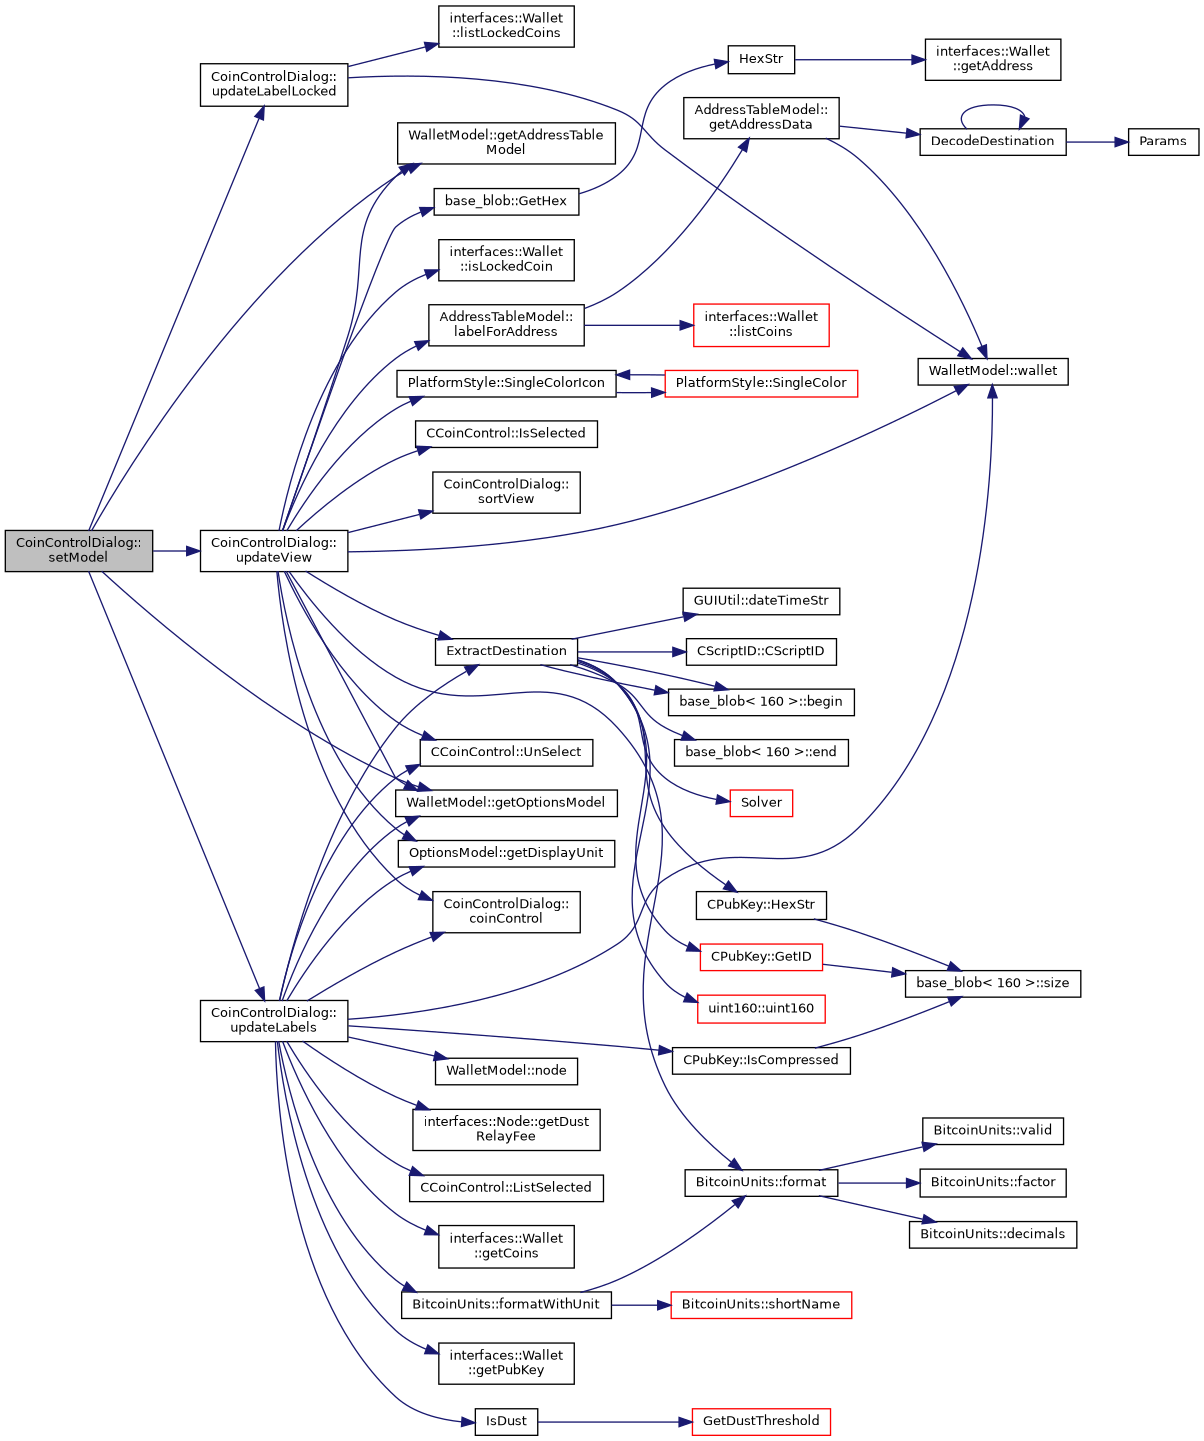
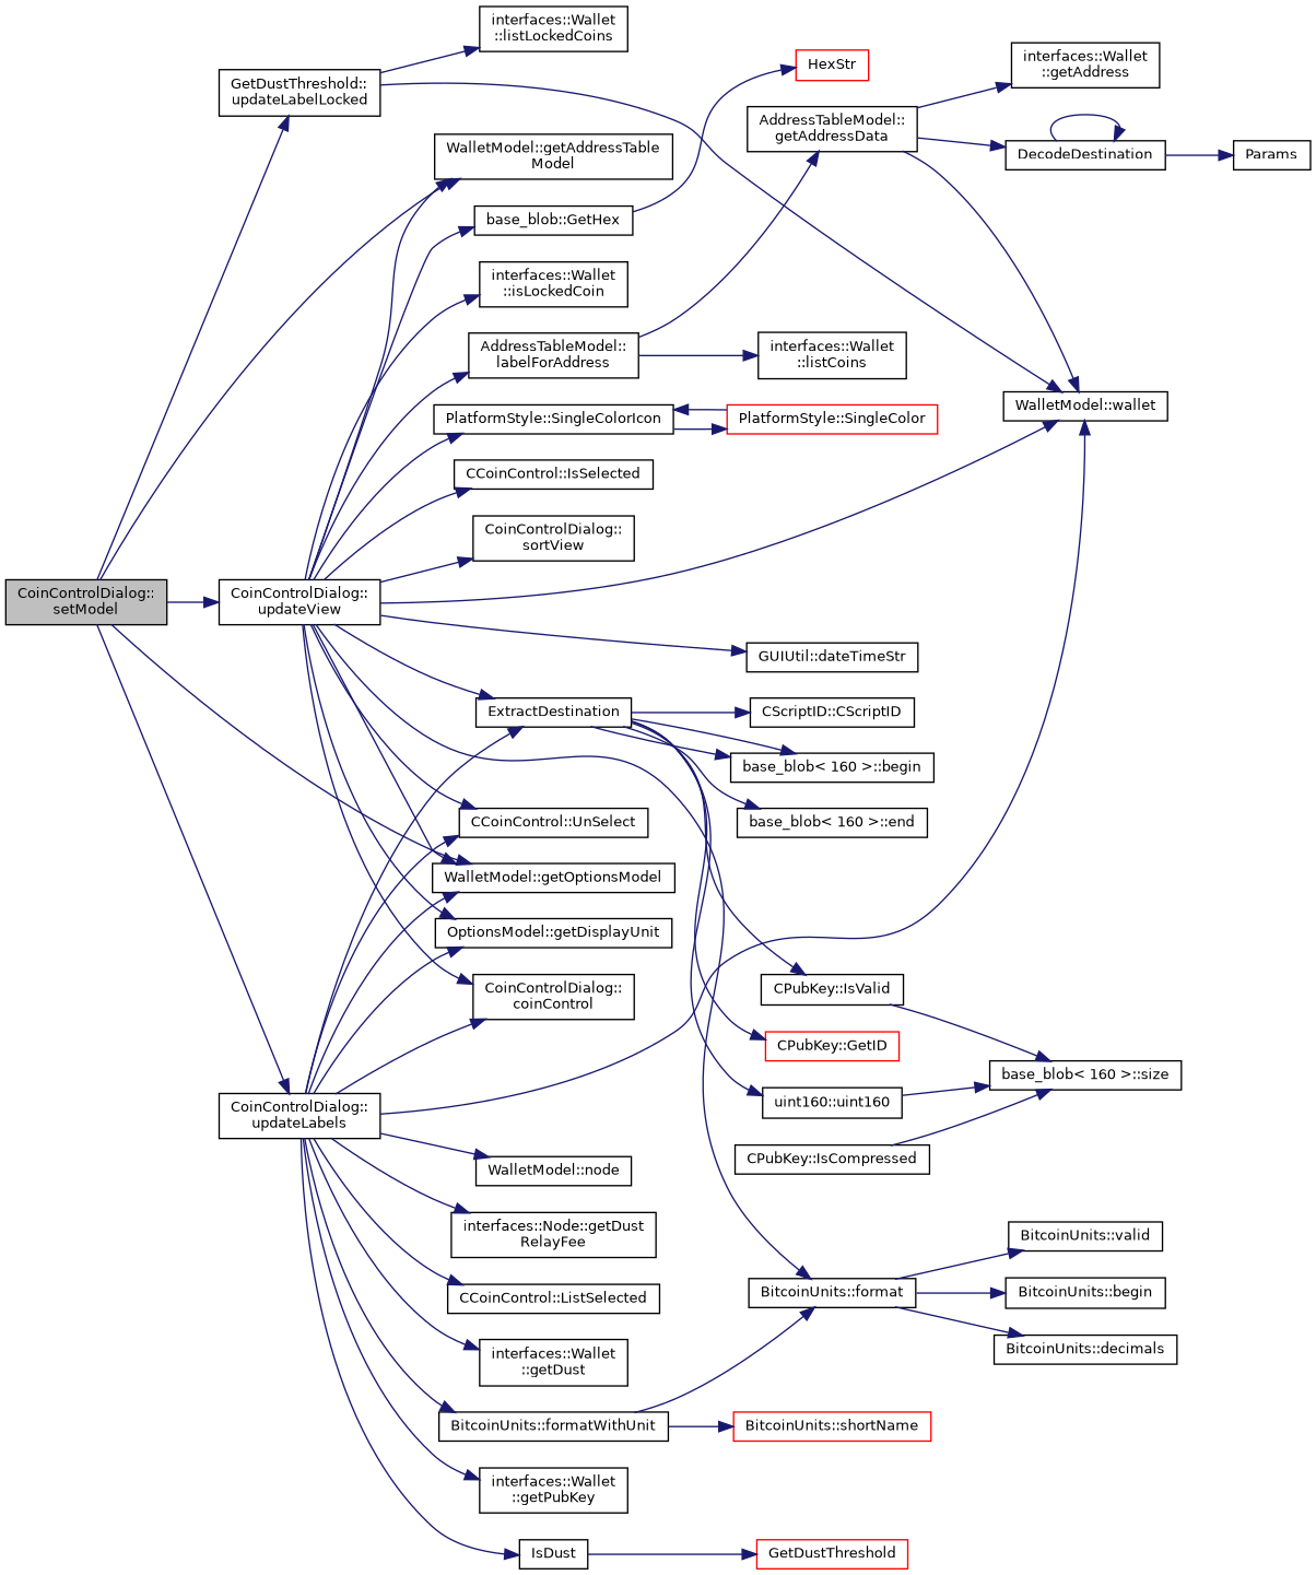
  digraph {
    rankdir=LR
    node [color=black fillcolor=white fontname=Helvetica fontsize=10 shape=record style=filled]
    edge [color=midnightblue fontname=Helvetica fontsize=10 labelfontname=Helvetica labelfontsize=10 style=solid]
    n1 [fillcolor=grey75 fontcolor=black height=0.2 label="CoinControlDialog::\lsetModel" width=0.4]
    n2 [height=0.2 label="WalletModel::getOptionsModel" width=0.4]
    n3 [height=0.2 label="WalletModel::getAddressTable\lModel" width=0.4]
    n4 [height=0.2 label="CoinControlDialog::\lupdateView" width=0.4]
-   n5 [height=0.2 label="CoinControlDialog::\lupdateLabelLocked" width=0.4]
+   n5 [height=0.2 label="GetDustThreshold::\lupdateLabelLocked" width=0.4]
    n6 [height=0.2 label="CoinControlDialog::\lupdateLabels" width=0.4]
    n7 [height=0.2 label="OptionsModel::getDisplayUnit" width=0.4]
    n8 [height=0.2 label="WalletModel::wallet" width=0.4]
    n9 [height=0.2 label="AddressTableModel::\llabelForAddress" width=0.4]
    n10 [height=0.2 label=ExtractDestination width=0.4]
    n11 [height=0.2 label="BitcoinUnits::format" width=0.4]
    n12 [height=0.2 label="GUIUtil::dateTimeStr" width=0.4]
    n13 [height=0.2 label="base_blob::GetHex" width=0.4]
    n14 [height=0.2 label="interfaces::Wallet\l::isLockedCoin" width=0.4]
    n15 [height=0.2 label="CoinControlDialog::\lcoinControl" width=0.4]
    n16 [height=0.2 label="CCoinControl::UnSelect" width=0.4]
    n17 [height=0.2 label="PlatformStyle::SingleColorIcon" width=0.4]
    n18 [height=0.2 label="CCoinControl::IsSelected" width=0.4]
    n19 [height=0.2 label="CoinControlDialog::\lsortView" width=0.4]
    n20 [height=0.2 label="interfaces::Wallet\l::listLockedCoins" width=0.4]
    n21 [height=0.2 label=IsDust width=0.4]
    n22 [height=0.2 label="WalletModel::node" width=0.4]
    n23 [height=0.2 label="interfaces::Node::getDust\lRelayFee" width=0.4]
    n24 [height=0.2 label="CCoinControl::ListSelected" width=0.4]
-   n25 [height=0.2 label="interfaces::Wallet\l::getCoins" width=0.4]
+   n25 [height=0.2 label="interfaces::Wallet\l::getDust" width=0.4]
    n26 [height=0.2 label="interfaces::Wallet\l::getPubKey" width=0.4]
    n27 [height=0.2 label="CPubKey::IsCompressed" width=0.4]
    n28 [height=0.2 label="BitcoinUnits::formatWithUnit" width=0.4]
-   n29 [color=red height=0.2 label="interfaces::Wallet\l::listCoins" width=0.4]
+   n29 [height=0.2 label="interfaces::Wallet\l::listCoins" width=0.4]
    n30 [height=0.2 label="AddressTableModel::\lgetAddressData" width=0.4]
-   n31 [color=red height=0.2 label=Solver width=0.4]
-   n32 [height=0.2 label="CPubKey::HexStr" width=0.4]
+   n32 [height=0.2 label="CPubKey::IsValid" width=0.4]
    n33 [color=red height=0.2 label="CPubKey::GetID" width=0.4]
-   n34 [color=red height=0.2 label="uint160::uint160" width=0.4]
+   n34 [height=0.2 label="uint160::uint160" width=0.4]
    n35 [height=0.2 label="CScriptID::CScriptID" width=0.4]
    n36 [height=0.2 label="base_blob\< 160 \>::begin" width=0.4]
    n37 [height=0.2 label="base_blob\< 160 \>::end" width=0.4]
    n38 [height=0.2 label="BitcoinUnits::valid" width=0.4]
-   n39 [height=0.2 label="BitcoinUnits::factor" width=0.4]
+   n39 [height=0.2 label="BitcoinUnits::begin" width=0.4]
    n40 [height=0.2 label="BitcoinUnits::decimals" width=0.4]
-   n41 [height=0.2 label=HexStr width=0.4]
+   n41 [color=red height=0.2 label=HexStr width=0.4]
    n42 [color=red height=0.2 label="PlatformStyle::SingleColor" width=0.4]
    n43 [height=0.2 label=Params width=0.4]
    n44 [height=0.2 label=DecodeDestination width=0.4]
    n45 [height=0.2 label="interfaces::Wallet\l::getAddress" width=0.4]
    n46 [height=0.2 label="base_blob\< 160 \>::size" width=0.4]
    n47 [color=red height=0.2 label=GetDustThreshold width=0.4]
    n48 [color=red height=0.2 label="BitcoinUnits::shortName" width=0.4]
    n1 -> n2
    n1 -> n3
    n1 -> n4
    n1 -> n5
    n1 -> n6
    n4 -> n2
    n4 -> n3
    n4 -> n7
    n4 -> n8
    n4 -> n9
    n4 -> n10
    n4 -> n11
-   n10 -> n12
+   n4 -> n12
    n4 -> n13
    n4 -> n14
    n4 -> n15
    n4 -> n16
    n4 -> n17
    n4 -> n18
    n4 -> n19
    n5 -> n8
    n5 -> n20
    n6 -> n2
    n6 -> n7
    n6 -> n8
    n6 -> n10
    n6 -> n15
    n6 -> n16
    n6 -> n21
    n6 -> n22
    n6 -> n23
    n6 -> n24
    n6 -> n25
    n6 -> n26
-   n6 -> n27
    n6 -> n28
    n9 -> n29
    n9 -> n30
-   n10 -> n31
    n10 -> n32
    n10 -> n33
    n10 -> n34
    n10 -> n35
    n10 -> n36
    n10 -> n36
    n10 -> n37
    n11 -> n38
    n11 -> n39
    n11 -> n40
    n13 -> n41
    n17 -> n42
    n21 -> n47
    n27 -> n46
    n28 -> n11
    n28 -> n48
    n30 -> n8
    n30 -> n44
-   n41 -> n45
+   n30 -> n45
    n32 -> n46
-   n33 -> n46
+   n34 -> n46
    n42 -> n17
    n44 -> n43
    n44 -> n44
  }
